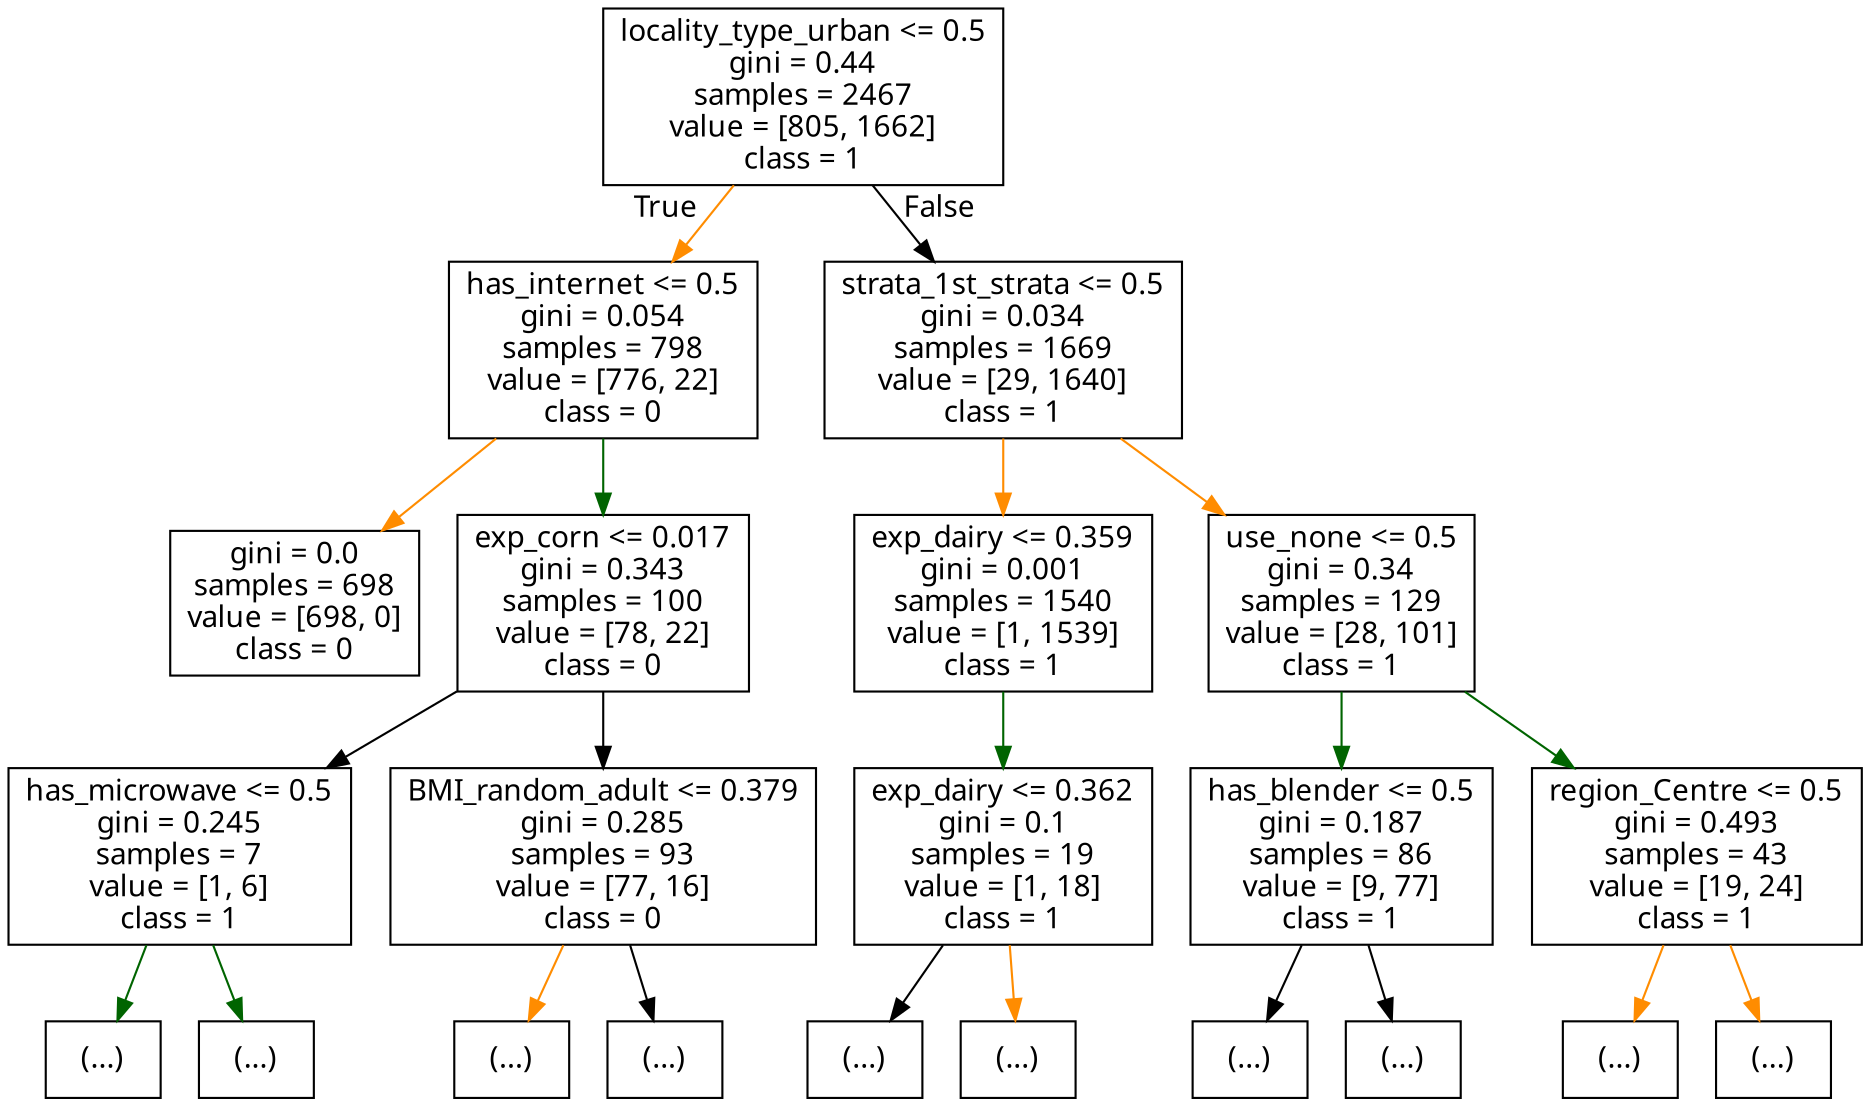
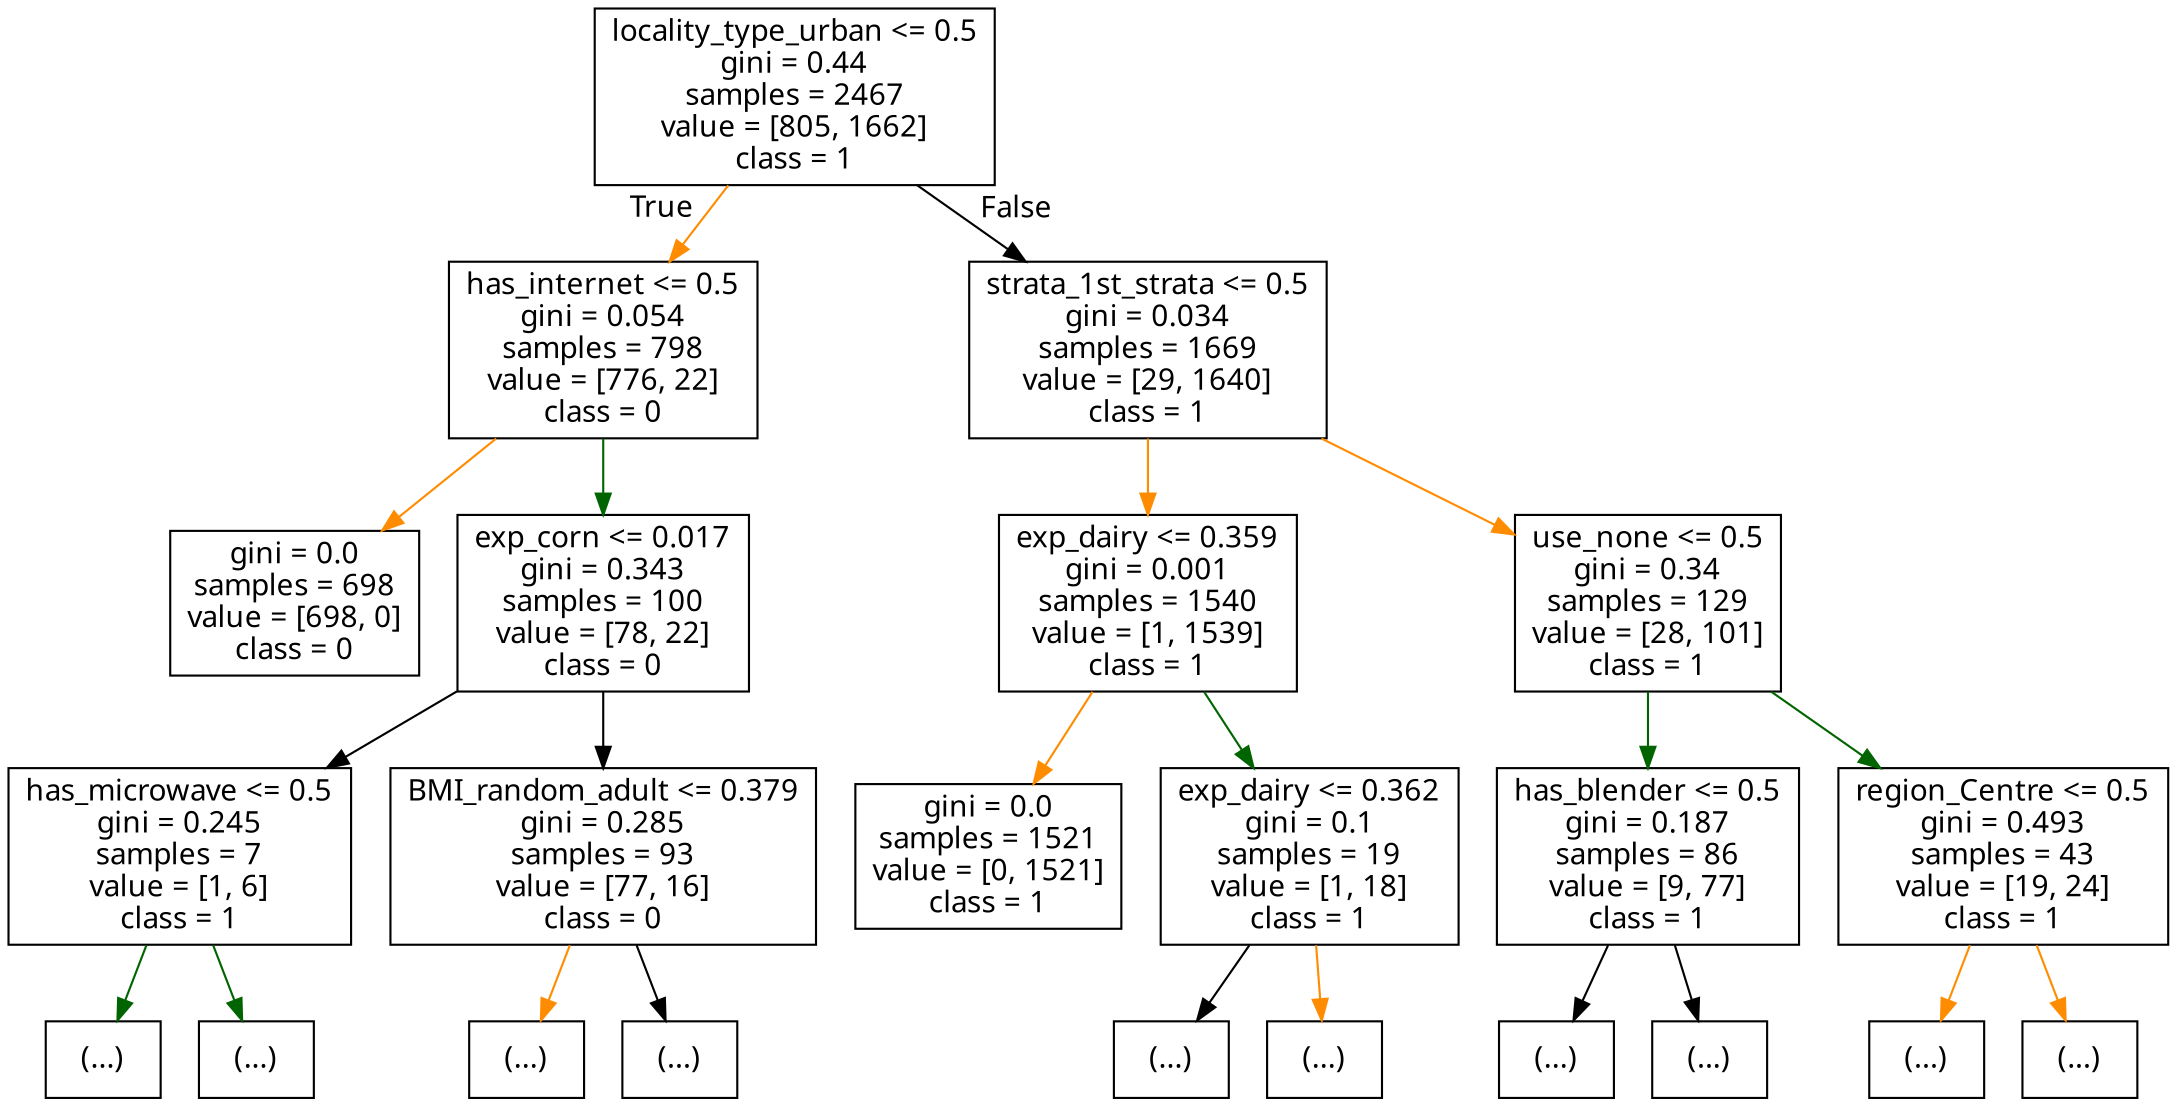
  digraph {
    fontname="Noto Sans"
    node [fontname="Noto Sans" shape=box]
    edge [fontname="Noto Sans" color=darkorange]
    n1 [label="locality_type_urban <= 0.5\ngini = 0.44\nsamples = 2467\nvalue = [805, 1662]\nclass = 1"]
    n2 [label="has_internet <= 0.5\ngini = 0.054\nsamples = 798\nvalue = [776, 22]\nclass = 0"]
    n3 [label="strata_1st_strata <= 0.5\ngini = 0.034\nsamples = 1669\nvalue = [29, 1640]\nclass = 1"]
    n4 [label="gini = 0.0\nsamples = 698\nvalue = [698, 0]\nclass = 0"]
    n5 [label="exp_corn <= 0.017\ngini = 0.343\nsamples = 100\nvalue = [78, 22]\nclass = 0"]
    n6 [label="has_microwave <= 0.5\ngini = 0.245\nsamples = 7\nvalue = [1, 6]\nclass = 1"]
    n7 [label="BMI_random_adult <= 0.379\ngini = 0.285\nsamples = 93\nvalue = [77, 16]\nclass = 0"]
    n8 [label="(...)"]
    n9 [label="(...)"]
    n10 [label="(...)"]
    n11 [label="(...)"]
    n12 [label="exp_dairy <= 0.359\ngini = 0.001\nsamples = 1540\nvalue = [1, 1539]\nclass = 1"]
    n13 [label="use_none <= 0.5\ngini = 0.34\nsamples = 129\nvalue = [28, 101]\nclass = 1"]
+   n14 [label="gini = 0.0\nsamples = 1521\nvalue = [0, 1521]\nclass = 1"]
    n15 [label="exp_dairy <= 0.362\ngini = 0.1\nsamples = 19\nvalue = [1, 18]\nclass = 1"]
    n16 [label="(...)"]
    n17 [label="(...)"]
    n18 [label="has_blender <= 0.5\ngini = 0.187\nsamples = 86\nvalue = [9, 77]\nclass = 1"]
    n19 [label="region_Centre <= 0.5\ngini = 0.493\nsamples = 43\nvalue = [19, 24]\nclass = 1"]
    n20 [label="(...)"]
    n21 [label="(...)"]
    n22 [label="(...)"]
    n23 [label="(...)"]
    n1 -> n2 [headlabel=True labelangle=45 labeldistance=2.5]
    n1 -> n3 [headlabel=False labelangle=-45 labeldistance=2.5 color=black]
    n2 -> n4
    n2 -> n5 [color=darkgreen]
    n3 -> n12
    n3 -> n13
    n5 -> n6 [color=black]
    n5 -> n7 [color=black]
    n6 -> n8 [color=darkgreen]
    n6 -> n9 [color=darkgreen]
    n7 -> n10
    n7 -> n11 [color=black]
+   n12 -> n14
    n12 -> n15 [color=darkgreen]
    n13 -> n18 [color=darkgreen]
    n13 -> n19 [color=darkgreen]
    n15 -> n16 [color=black]
    n15 -> n17
    n18 -> n20 [color=black]
    n18 -> n21 [color=black]
    n19 -> n22
    n19 -> n23
  }
